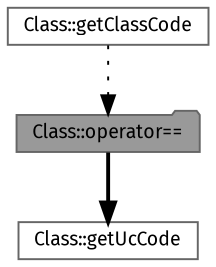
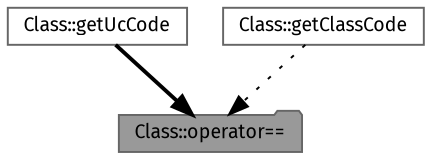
  digraph {
    fontname="Fira Sans"
    rankdir=TB
    node [color=grey40 fillcolor=white fontname="Fira Sans" fontsize=10 shape=box style=filled]
    edge [color=black fontname="Fira Sans" fontsize=10 labelfontname=Helvetica labelfontsize=10]
    n1 [color=gray40 fillcolor=grey60 fontcolor=black height=0.2 label="Class::operator==" shape=folder width=0.4]
    n2 [height=0.2 label="Class::getUcCode" width=0.4]
    n3 [height=0.2 label="Class::getClassCode" width=0.4]
-   n1 -> n2 [style=bold]
+   n2 -> n1 [style=bold]
    n3 -> n1 [style=dotted]
  }
